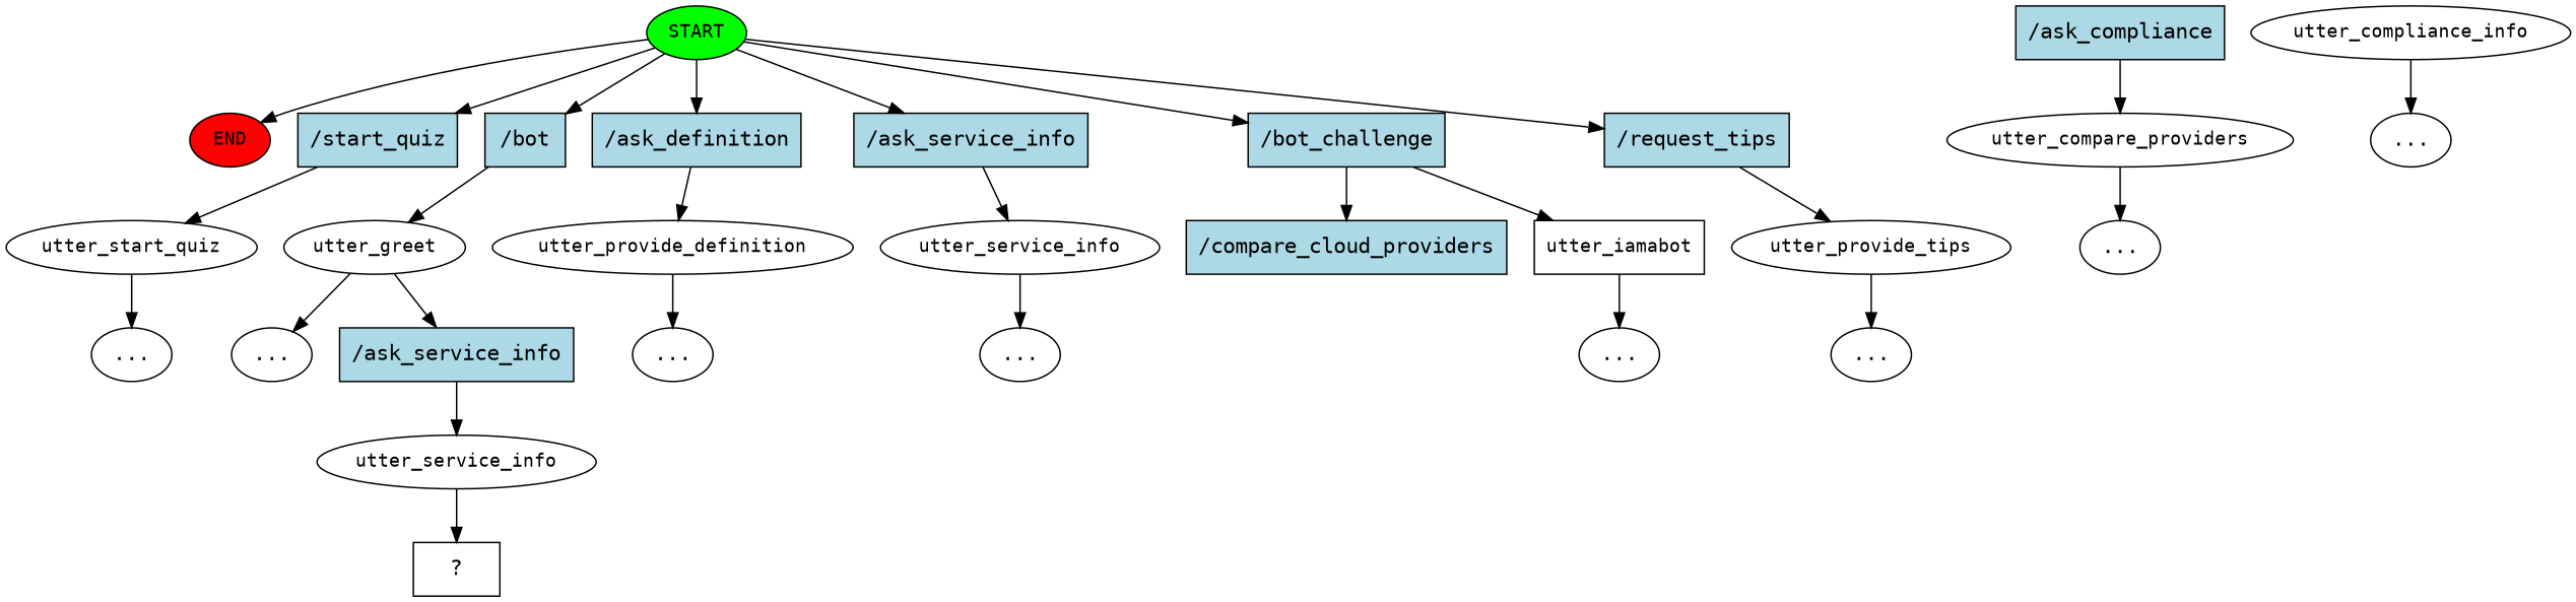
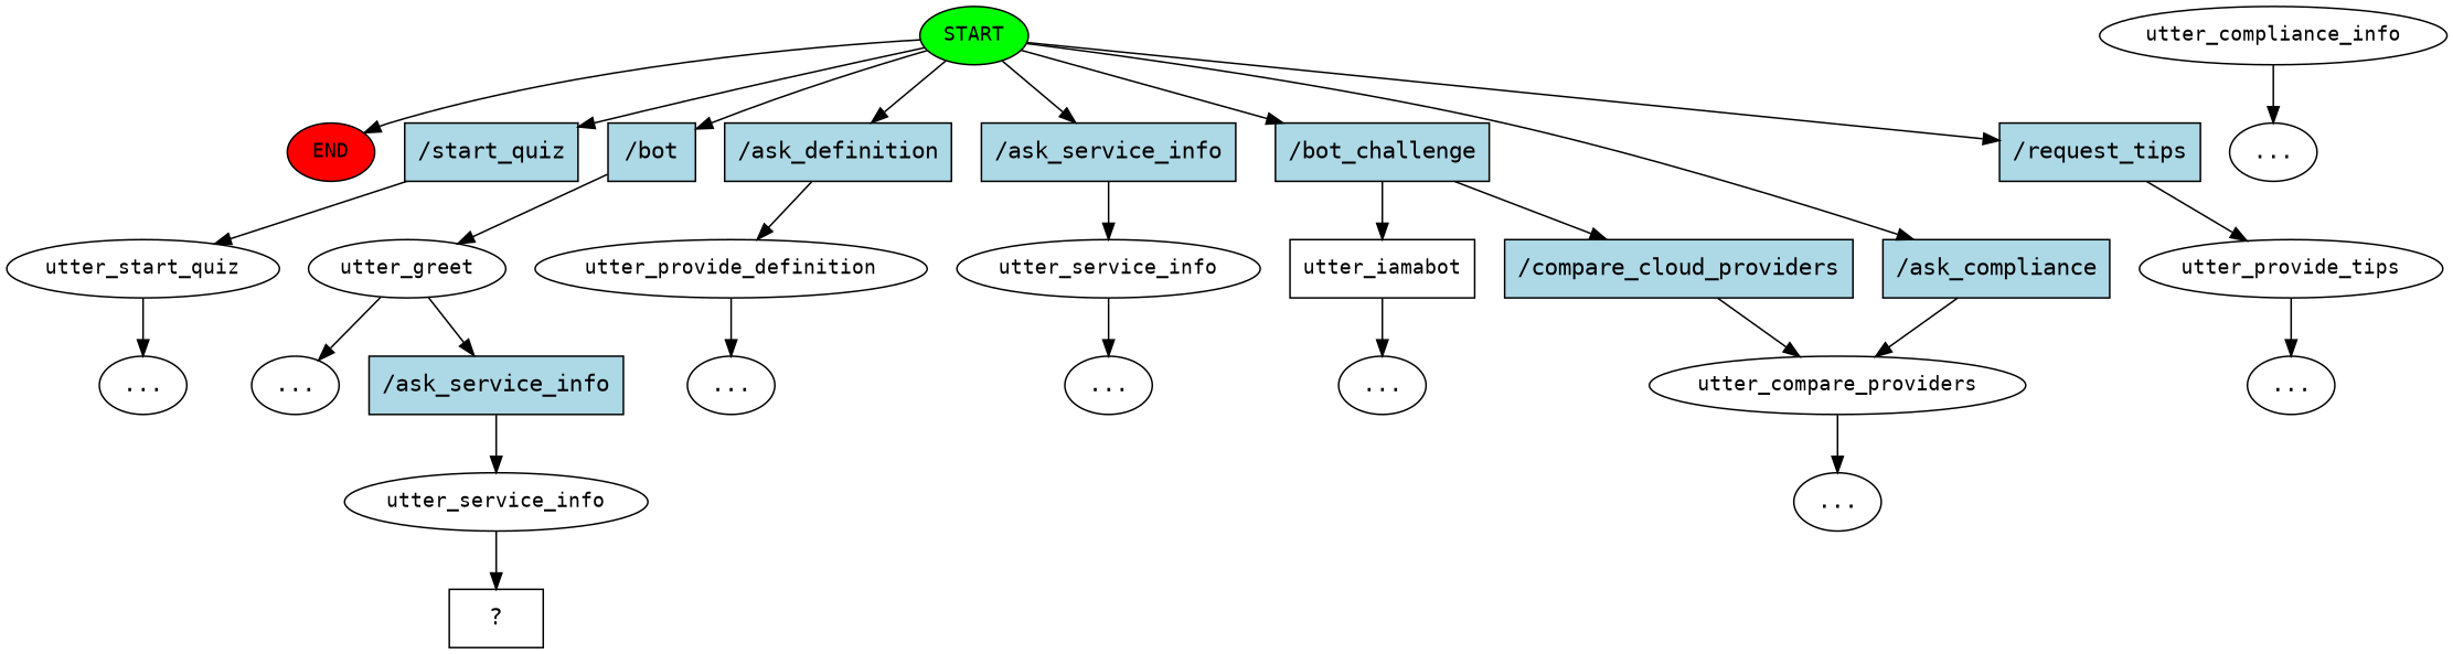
  digraph {
    fontname="DejaVu Sans Mono"
    node [fontname="DejaVu Sans Mono"]
    edge [fontname="DejaVu Sans Mono"]
    n1 [fillcolor=green fontsize=12 label=START style=filled]
    n2 [fillcolor=red fontsize=12 label=END style=filled]
    n3 [fillcolor=lightblue label="/start_quiz" shape=rect style=filled]
    n4 [fillcolor=lightblue label="/bot" shape=rect style=filled]
    n5 [fillcolor=lightblue label="/ask_definition" shape=rect style=filled]
    n6 [fillcolor=lightblue label="/ask_service_info" shape=rect style=filled]
    n7 [fillcolor=lightblue label="/bot_challenge" shape=rect style=filled]
    n8 [fillcolor=lightblue label="/request_tips" shape=rect style=filled]
    n9 [fillcolor=lightblue label="/ask_compliance" shape=rect style=filled]
    n10 [fontsize=12 label=utter_start_quiz]
    n11 [fontsize=12 label=utter_greet]
    n12 [fontsize=12 label=utter_provide_definition]
    n13 [fontsize=12 label=utter_service_info]
    n14 [fillcolor=lightblue label="/compare_cloud_providers" shape=rect style=filled]
    n15 [fontsize=12 label=utter_iamabot shape=box]
    n16 [fontsize=12 label=utter_provide_tips]
    n17 [fontsize=12 label=utter_compare_providers]
    n18 [label="..."]
    n19 [label="..."]
    n20 [fillcolor=lightblue label="/ask_service_info" shape=rect style=filled]
    n21 [fontsize=12 label=utter_service_info]
    n22 [label="..."]
    n23 [label="..."]
    n24 [label="..."]
    n25 [label="..."]
    n26 [label="..."]
    n27 [fontsize=12 label=utter_compliance_info]
    n28 [label="..."]
    n29 [label="  ?  " shape=rect]
    n1 -> n2
    n1 -> n3
    n1 -> n4
    n1 -> n5
    n1 -> n6
    n1 -> n7
    n1 -> n8
+   n1 -> n9
    n3 -> n10
    n4 -> n11
    n5 -> n12
    n6 -> n13
    n7 -> n14
    n7 -> n15
    n8 -> n16
    n9 -> n17
    n10 -> n18
    n11 -> n19
    n11 -> n20
    n12 -> n22
    n13 -> n23
+   n14 -> n17
    n15 -> n24
    n16 -> n25
    n17 -> n26
    n20 -> n21
    n21 -> n29
    n27 -> n28
  }
